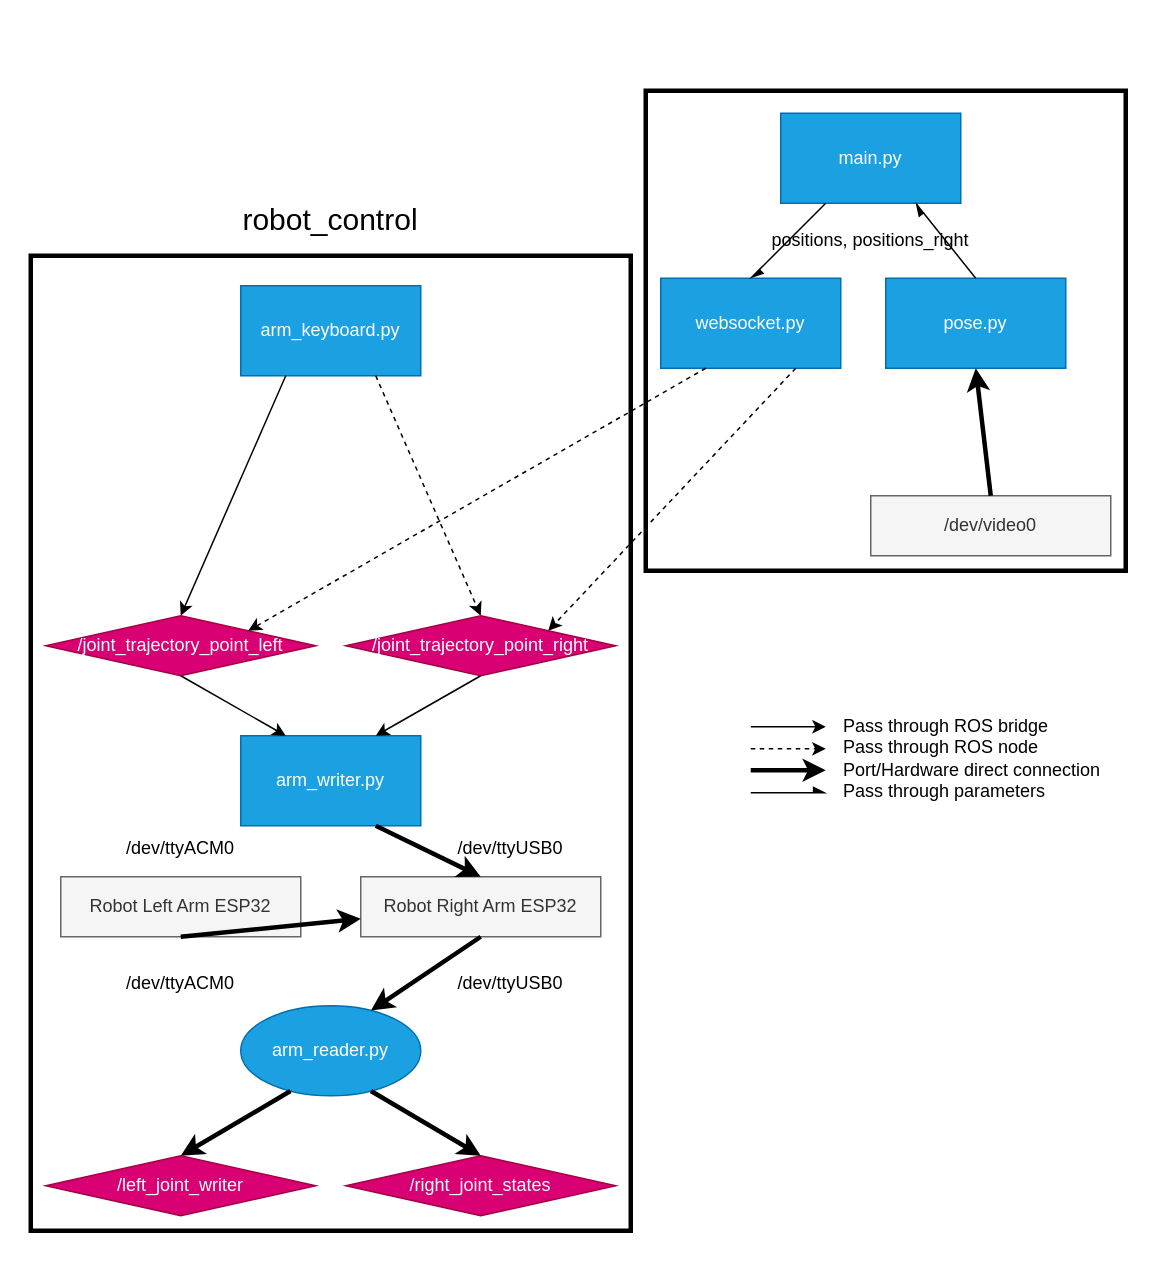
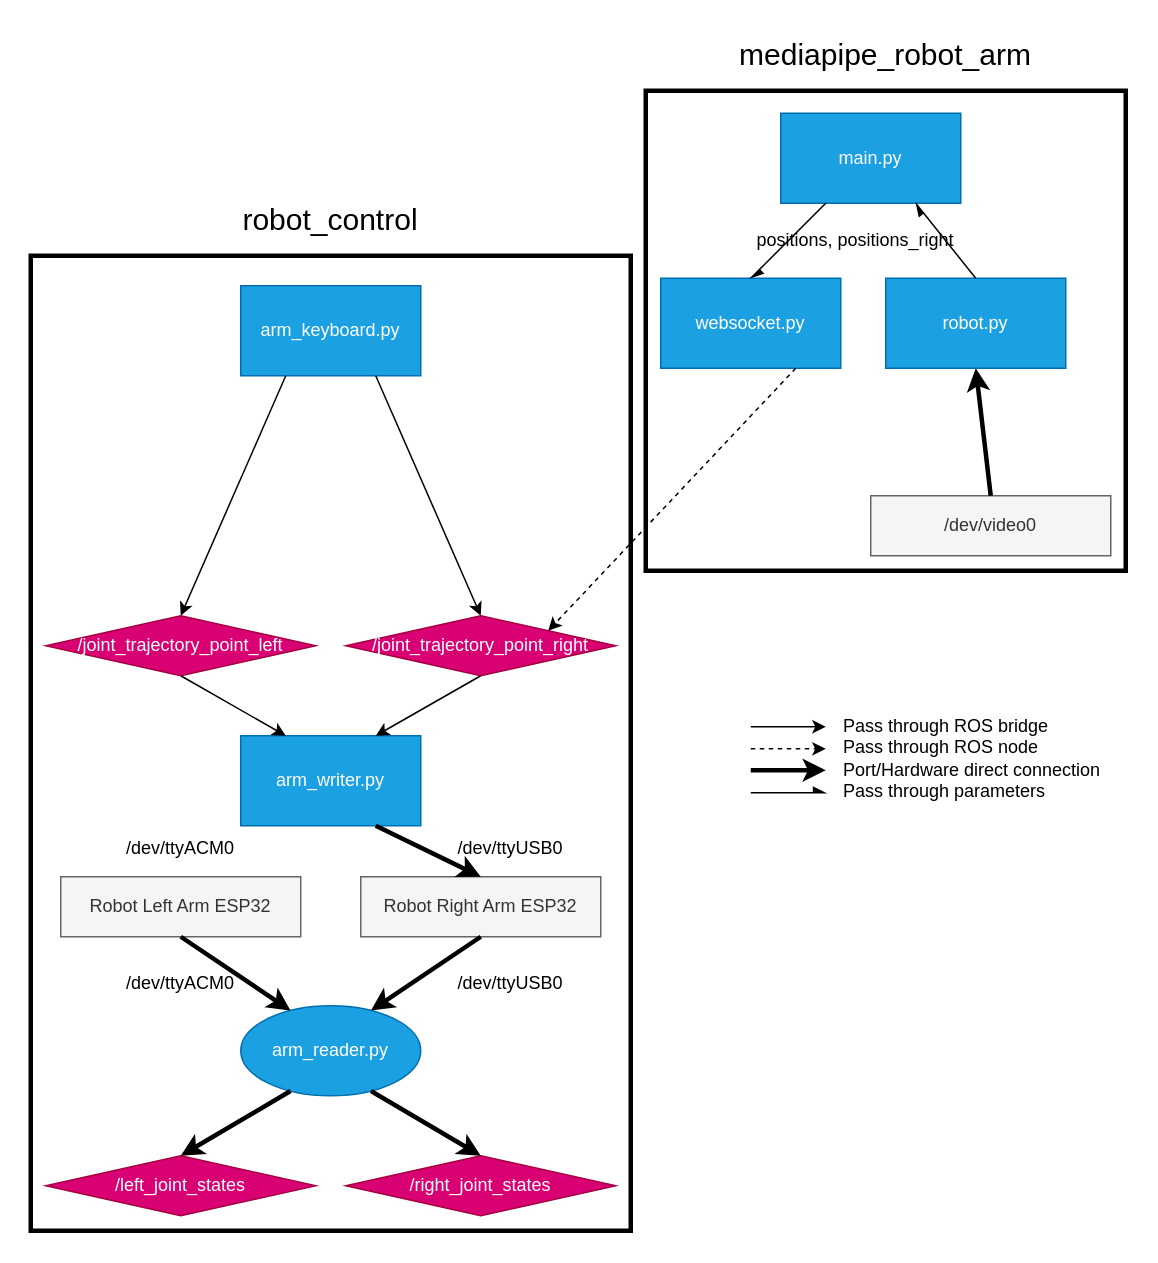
  <mxCell id="0" />
  <mxCell id="1" parent="0" />
  <mxCell id="2" value="" style="rounded=0;whiteSpace=wrap;html=1;fillColor=none;strokeWidth=3;" vertex="1" parent="1"><mxGeometry x="430" y="60" width="320" height="320" as="geometry" /></mxCell>
  <mxCell id="3" value="" style="rounded=0;whiteSpace=wrap;html=1;fillColor=none;strokeWidth=3;" vertex="1" parent="1"><mxGeometry x="20" y="170" width="400" height="650" as="geometry" /></mxCell>
  <mxCell id="4" value="Robot Left Arm ESP32" style="rounded=0;whiteSpace=wrap;html=1;fillColor=#f5f5f5;fontColor=#333333;strokeColor=#666666;" vertex="1" parent="1"><mxGeometry x="40" y="584" width="160" height="40" as="geometry" /></mxCell>
  <mxCell id="5" value="Robot Right Arm ESP32" style="rounded=0;whiteSpace=wrap;html=1;fillColor=#f5f5f5;fontColor=#333333;strokeColor=#666666;" vertex="1" parent="1"><mxGeometry x="240" y="584" width="160" height="40" as="geometry" /></mxCell>
  <mxCell id="6" value="arm_writer.py" style="rounded=0;whiteSpace=wrap;html=1;fillColor=#1ba1e2;fontColor=#ffffff;strokeColor=#006EAF;" vertex="1" parent="1"><mxGeometry x="160" y="490" width="120" height="60" as="geometry" /></mxCell>
  <mxCell id="7" value="" style="endArrow=classic;html=1;rounded=0;entryX=0.5;entryY=0;entryDx=0;entryDy=0;exitX=0.75;exitY=1;exitDx=0;exitDy=0;endFill=1;strokeWidth=3;" edge="1" parent="1" source="6" target="5"><mxGeometry width="50" height="50" relative="1" as="geometry"><mxPoint x="516" y="680" as="sourcePoint" /><mxPoint x="566" y="630" as="targetPoint" /></mxGeometry></mxCell>
  <mxCell id="8" value="/dev/ttyACM0" style="text;html=1;align=center;verticalAlign=middle;whiteSpace=wrap;rounded=0;" vertex="1" parent="1"><mxGeometry x="60" y="550" width="120" height="30" as="geometry" /></mxCell>
  <mxCell id="9" value="/dev/ttyUSB0" style="text;html=1;align=center;verticalAlign=middle;whiteSpace=wrap;rounded=0;" vertex="1" parent="1"><mxGeometry x="280" y="550" width="120" height="30" as="geometry" /></mxCell>
  <mxCell id="10" value="" style="endArrow=classic;html=1;rounded=0;entryX=0.25;entryY=0;entryDx=0;entryDy=0;exitX=0.5;exitY=1;exitDx=0;exitDy=0;" edge="1" parent="1" source="21" target="6"><mxGeometry width="50" height="50" relative="1" as="geometry"><mxPoint x="120" y="440" as="sourcePoint" /><mxPoint x="550" y="670" as="targetPoint" /></mxGeometry></mxCell>
  <mxCell id="11" value="" style="endArrow=classic;html=1;rounded=0;entryX=0.75;entryY=0;entryDx=0;entryDy=0;exitX=0.5;exitY=1;exitDx=0;exitDy=0;" edge="1" parent="1" source="22" target="6"><mxGeometry width="50" height="50" relative="1" as="geometry"><mxPoint x="320" y="440" as="sourcePoint" /><mxPoint x="550" y="670" as="targetPoint" /></mxGeometry></mxCell>
  <mxCell id="12" value="arm_keyboard.py" style="rounded=0;whiteSpace=wrap;html=1;fillColor=#1ba1e2;fontColor=#ffffff;strokeColor=#006EAF;" vertex="1" parent="1"><mxGeometry x="160" y="190" width="120" height="60" as="geometry" /></mxCell>
  <mxCell id="13" value="" style="endArrow=classic;html=1;rounded=0;entryX=0.5;entryY=0;entryDx=0;entryDy=0;exitX=0.25;exitY=1;exitDx=0;exitDy=0;" edge="1" parent="1" source="12"><mxGeometry width="50" height="50" relative="1" as="geometry"><mxPoint x="198.04" y="371.02" as="sourcePoint" /><mxPoint x="120" y="410" as="targetPoint" /></mxGeometry></mxCell>
- <mxCell id="14" value="" style="endArrow=classic;html=1;rounded=0;exitX=0.75;exitY=1;exitDx=0;exitDy=0;entryX=0.5;entryY=0;entryDx=0;entryDy=0;dashed=1;" edge="1" parent="1" source="12" target="22"><mxGeometry width="50" height="50" relative="1" as="geometry"><mxPoint x="250" y="370" as="sourcePoint" /><mxPoint x="320" y="410" as="targetPoint" /></mxGeometry></mxCell>
+ <mxCell id="14" value="" style="endArrow=classic;html=1;rounded=0;exitX=0.75;exitY=1;exitDx=0;exitDy=0;entryX=0.5;entryY=0;entryDx=0;entryDy=0;" edge="1" parent="1" source="12" target="22"><mxGeometry width="50" height="50" relative="1" as="geometry"><mxPoint x="250" y="370" as="sourcePoint" /><mxPoint x="320" y="410" as="targetPoint" /></mxGeometry></mxCell>
  <mxCell id="15" value="arm_reader.py" style="ellipse;whiteSpace=wrap;html=1;fillColor=#1ba1e2;fontColor=#ffffff;strokeColor=#006EAF;" vertex="1" parent="1"><mxGeometry x="160" y="670" width="120" height="60" as="geometry" /></mxCell>
- <mxCell id="16" value="" style="endArrow=classic;html=1;rounded=0;exitX=0.5;exitY=1;exitDx=0;exitDy=0;endFill=1;strokeWidth=3;" edge="1" parent="1" source="4" target="5"><mxGeometry width="50" height="50" relative="1" as="geometry"><mxPoint x="770" y="620" as="sourcePoint" /><mxPoint x="820" y="570" as="targetPoint" /></mxGeometry></mxCell>
+ <mxCell id="16" value="" style="endArrow=classic;html=1;rounded=0;entryX=0.25;entryY=0;entryDx=0;entryDy=0;exitX=0.5;exitY=1;exitDx=0;exitDy=0;endFill=1;strokeWidth=3;" edge="1" parent="1" source="4" target="15"><mxGeometry width="50" height="50" relative="1" as="geometry"><mxPoint x="770" y="620" as="sourcePoint" /><mxPoint x="820" y="570" as="targetPoint" /></mxGeometry></mxCell>
  <mxCell id="17" value="" style="endArrow=classic;html=1;rounded=0;entryX=0.75;entryY=0;entryDx=0;entryDy=0;exitX=0.5;exitY=1;exitDx=0;exitDy=0;endFill=1;strokeWidth=3;" edge="1" parent="1" source="5" target="15"><mxGeometry width="50" height="50" relative="1" as="geometry"><mxPoint x="770" y="620" as="sourcePoint" /><mxPoint x="820" y="570" as="targetPoint" /></mxGeometry></mxCell>
  <mxCell id="18" value="/dev/ttyACM0" style="text;html=1;align=center;verticalAlign=middle;whiteSpace=wrap;rounded=0;" vertex="1" parent="1"><mxGeometry x="60" y="640" width="120" height="30" as="geometry" /></mxCell>
  <mxCell id="19" value="/dev/ttyUSB0" style="text;html=1;align=center;verticalAlign=middle;whiteSpace=wrap;rounded=0;" vertex="1" parent="1"><mxGeometry x="280" y="640" width="120" height="30" as="geometry" /></mxCell>
  <mxCell id="20" value="" style="endArrow=classic;html=1;rounded=0;entryX=0.25;entryY=0;entryDx=0;entryDy=0;exitX=0.5;exitY=1;exitDx=0;exitDy=0;" edge="1" parent="1" target="21"><mxGeometry width="50" height="50" relative="1" as="geometry"><mxPoint x="120" y="440" as="sourcePoint" /><mxPoint x="190" y="480" as="targetPoint" /></mxGeometry></mxCell>
  <mxCell id="21" value="/joint_trajectory_point_left" style="rhombus;whiteSpace=wrap;html=1;fillColor=#d80073;fontColor=#ffffff;strokeColor=#A50040;" vertex="1" parent="1"><mxGeometry x="30" y="410" width="180" height="40" as="geometry" /></mxCell>
  <mxCell id="22" value="/joint_trajectory_point_right" style="rhombus;whiteSpace=wrap;html=1;fillColor=#d80073;fontColor=#ffffff;strokeColor=#A50040;" vertex="1" parent="1"><mxGeometry x="230" y="410" width="180" height="40" as="geometry" /></mxCell>
- <mxCell id="23" value="/left_joint_writer" style="rhombus;whiteSpace=wrap;html=1;fillColor=#d80073;fontColor=#ffffff;strokeColor=#A50040;" vertex="1" parent="1"><mxGeometry x="30" y="770" width="180" height="40" as="geometry" /></mxCell>
+ <mxCell id="23" value="/left_joint_states" style="rhombus;whiteSpace=wrap;html=1;fillColor=#d80073;fontColor=#ffffff;strokeColor=#A50040;" vertex="1" parent="1"><mxGeometry x="30" y="770" width="180" height="40" as="geometry" /></mxCell>
  <mxCell id="24" value="/right_joint_states" style="rhombus;whiteSpace=wrap;html=1;fillColor=#d80073;fontColor=#ffffff;strokeColor=#A50040;" vertex="1" parent="1"><mxGeometry x="230" y="770" width="180" height="40" as="geometry" /></mxCell>
  <mxCell id="25" value="" style="endArrow=classic;html=1;rounded=0;exitX=0.75;exitY=1;exitDx=0;exitDy=0;entryX=0.5;entryY=0;entryDx=0;entryDy=0;endFill=1;strokeWidth=3;" edge="1" parent="1" source="15" target="24"><mxGeometry width="50" height="50" relative="1" as="geometry"><mxPoint x="290" y="690" as="sourcePoint" /><mxPoint x="360" y="730" as="targetPoint" /></mxGeometry></mxCell>
  <mxCell id="26" value="" style="endArrow=classic;html=1;rounded=0;exitX=0.25;exitY=1;exitDx=0;exitDy=0;entryX=0.5;entryY=0;entryDx=0;entryDy=0;endFill=1;strokeWidth=3;" edge="1" parent="1" source="15" target="23"><mxGeometry width="50" height="50" relative="1" as="geometry"><mxPoint x="380" y="720" as="sourcePoint" /><mxPoint x="430" y="670" as="targetPoint" /></mxGeometry></mxCell>
  <mxCell id="27" value="websocket.py" style="rounded=0;whiteSpace=wrap;html=1;fillColor=#1ba1e2;fontColor=#ffffff;strokeColor=#006EAF;" vertex="1" parent="1"><mxGeometry x="440" y="185" width="120" height="60" as="geometry" /></mxCell>
- <mxCell id="28" value="" style="endArrow=classic;html=1;rounded=0;entryX=1;entryY=0;entryDx=0;entryDy=0;exitX=0.25;exitY=1;exitDx=0;exitDy=0;dashed=1;" edge="1" parent="1" source="27" target="21"><mxGeometry width="50" height="50" relative="1" as="geometry"><mxPoint x="380" y="500" as="sourcePoint" /><mxPoint x="430" y="450" as="targetPoint" /></mxGeometry></mxCell>
  <mxCell id="29" value="" style="endArrow=classic;html=1;rounded=0;entryX=1;entryY=0;entryDx=0;entryDy=0;exitX=0.75;exitY=1;exitDx=0;exitDy=0;dashed=1;" edge="1" parent="1" source="27" target="22"><mxGeometry width="50" height="50" relative="1" as="geometry"><mxPoint x="380" y="500" as="sourcePoint" /><mxPoint x="430" y="450" as="targetPoint" /></mxGeometry></mxCell>
- <mxCell id="30" value="pose.py" style="rounded=0;whiteSpace=wrap;html=1;fillColor=#1ba1e2;fontColor=#ffffff;strokeColor=#006EAF;" vertex="1" parent="1"><mxGeometry x="590" y="185" width="120" height="60" as="geometry" /></mxCell>
+ <mxCell id="30" value="robot.py" style="rounded=0;whiteSpace=wrap;html=1;fillColor=#1ba1e2;fontColor=#ffffff;strokeColor=#006EAF;" vertex="1" parent="1"><mxGeometry x="590" y="185" width="120" height="60" as="geometry" /></mxCell>
  <mxCell id="31" value="/dev/video0" style="rounded=0;whiteSpace=wrap;html=1;fillColor=#f5f5f5;fontColor=#333333;strokeColor=#666666;" vertex="1" parent="1"><mxGeometry x="580" y="330" width="160" height="40" as="geometry" /></mxCell>
  <mxCell id="32" value="" style="endArrow=classic;html=1;rounded=0;entryX=0.5;entryY=1;entryDx=0;entryDy=0;exitX=0.5;exitY=0;exitDx=0;exitDy=0;endFill=1;strokeWidth=3;" edge="1" parent="1" source="31" target="30"><mxGeometry width="50" height="50" relative="1" as="geometry"><mxPoint x="340" y="495" as="sourcePoint" /><mxPoint x="390" y="445" as="targetPoint" /></mxGeometry></mxCell>
  <mxCell id="33" value="main.py" style="rounded=0;whiteSpace=wrap;html=1;fillColor=#1ba1e2;fontColor=#ffffff;strokeColor=#006EAF;" vertex="1" parent="1"><mxGeometry x="520" y="75" width="120" height="60" as="geometry" /></mxCell>
  <mxCell id="34" value="" style="endArrow=async;html=1;rounded=0;entryX=0.75;entryY=1;entryDx=0;entryDy=0;exitX=0.5;exitY=0;exitDx=0;exitDy=0;endFill=1;" edge="1" parent="1" source="30" target="33"><mxGeometry width="50" height="50" relative="1" as="geometry"><mxPoint x="340" y="495" as="sourcePoint" /><mxPoint x="390" y="445" as="targetPoint" /></mxGeometry></mxCell>
  <mxCell id="35" value="" style="endArrow=async;html=1;rounded=0;entryX=0.5;entryY=0;entryDx=0;entryDy=0;exitX=0.25;exitY=1;exitDx=0;exitDy=0;endFill=1;" edge="1" parent="1" source="33" target="27"><mxGeometry width="50" height="50" relative="1" as="geometry"><mxPoint x="340" y="495" as="sourcePoint" /><mxPoint x="390" y="445" as="targetPoint" /></mxGeometry></mxCell>
- <mxCell id="36" value="positions,&amp;nbsp;positions_right" style="text;html=1;align=center;verticalAlign=middle;whiteSpace=wrap;rounded=0;" vertex="1" parent="1"><mxGeometry x="510" y="145" width="140" height="30" as="geometry" /></mxCell>
+ <mxCell id="36" value="positions,&amp;nbsp;positions_right" style="text;html=1;align=center;verticalAlign=middle;whiteSpace=wrap;rounded=0;" vertex="1" parent="1"><mxGeometry x="500" y="145" width="140" height="30" as="geometry" /></mxCell>
  <mxCell id="37" value="robot_control" style="text;html=1;align=center;verticalAlign=middle;whiteSpace=wrap;rounded=0;fontSize=20;" vertex="1" parent="1"><mxGeometry x="155" y="130" width="130" height="30" as="geometry" /></mxCell>
+ <mxCell id="38" value="mediapipe_robot_arm" style="text;html=1;align=center;verticalAlign=middle;whiteSpace=wrap;rounded=0;fontSize=20;" vertex="1" parent="1"><mxGeometry x="490" y="20" width="200" height="30" as="geometry" /></mxCell>
  <mxCell id="39" value="Pass through ROS bridge&lt;div&gt;&lt;span style=&quot;background-color: initial;&quot;&gt;Pass through ROS node&lt;/span&gt;&lt;/div&gt;&lt;div style=&quot;&quot;&gt;&lt;span style=&quot;background-color: initial;&quot;&gt;Port/Hardware direct connection&lt;/span&gt;&lt;/div&gt;&lt;div style=&quot;&quot;&gt;Pass through parameters&lt;/div&gt;" style="text;html=1;align=left;verticalAlign=middle;whiteSpace=wrap;rounded=0;" vertex="1" parent="1"><mxGeometry x="560" y="450" width="180" height="110" as="geometry" /></mxCell>
  <mxCell id="40" value="" style="endArrow=classic;html=1;rounded=0;" edge="1" parent="1"><mxGeometry width="50" height="50" relative="1" as="geometry"><mxPoint x="500" y="484" as="sourcePoint" /><mxPoint x="550" y="484" as="targetPoint" /></mxGeometry></mxCell>
  <mxCell id="41" value="" style="endArrow=classic;html=1;rounded=0;dashed=1;" edge="1" parent="1"><mxGeometry width="50" height="50" relative="1" as="geometry"><mxPoint x="500" y="498.71" as="sourcePoint" /><mxPoint x="550" y="498.71" as="targetPoint" /></mxGeometry></mxCell>
  <mxCell id="42" value="" style="endArrow=classic;html=1;rounded=0;strokeWidth=3;" edge="1" parent="1"><mxGeometry width="50" height="50" relative="1" as="geometry"><mxPoint x="500" y="513" as="sourcePoint" /><mxPoint x="550" y="513" as="targetPoint" /></mxGeometry></mxCell>
  <mxCell id="43" value="" style="endArrow=async;html=1;rounded=0;endFill=1;" edge="1" parent="1"><mxGeometry width="50" height="50" relative="1" as="geometry"><mxPoint x="500" y="528" as="sourcePoint" /><mxPoint x="550" y="528" as="targetPoint" /></mxGeometry></mxCell>
